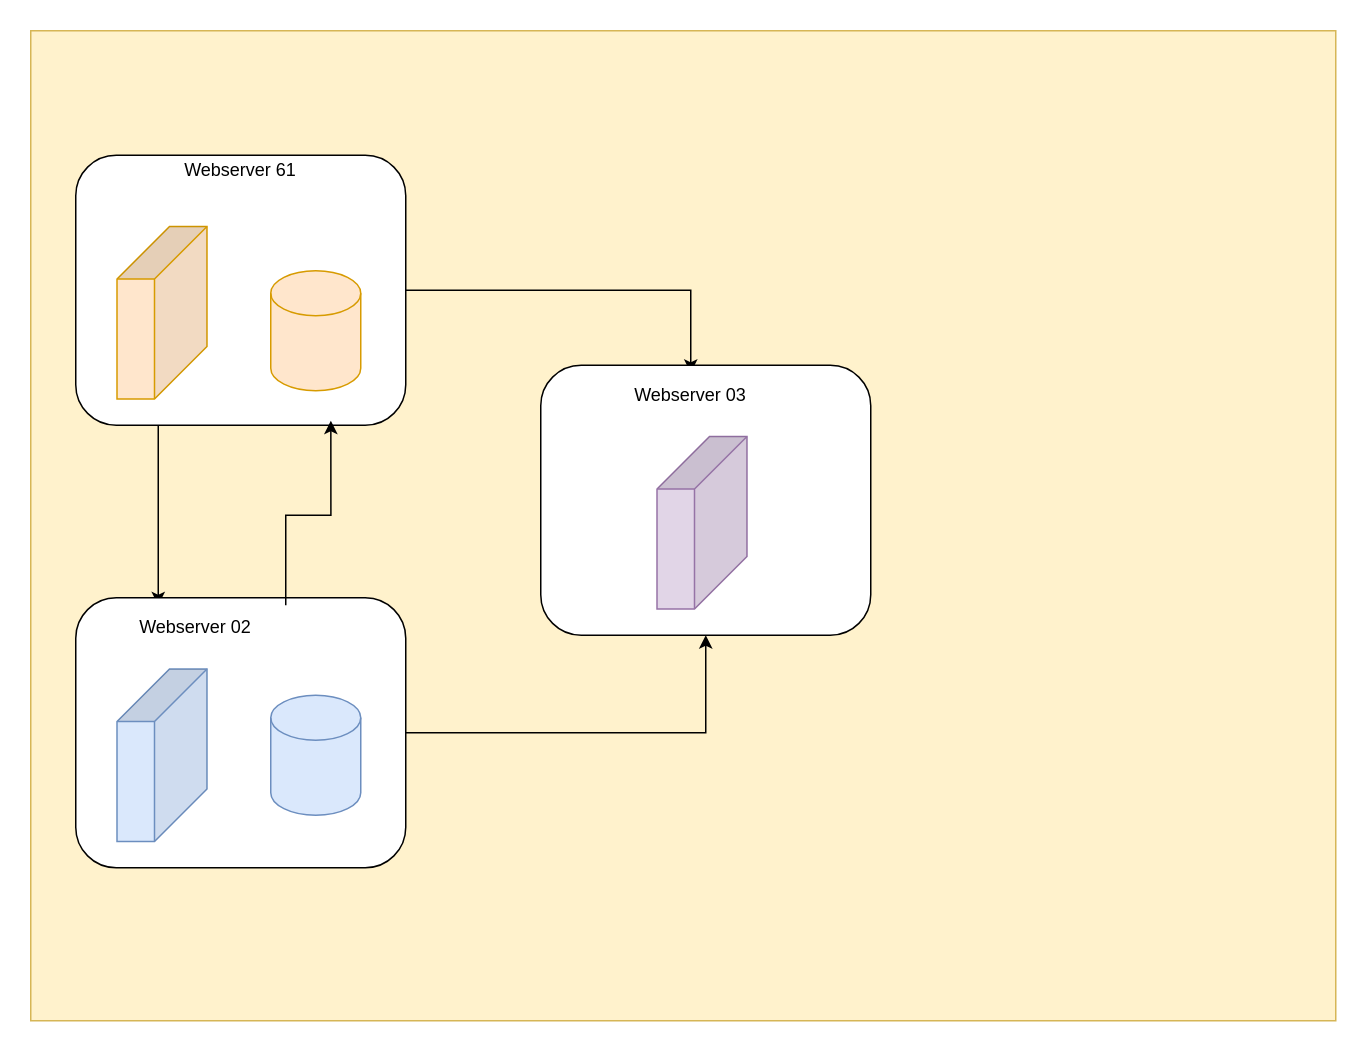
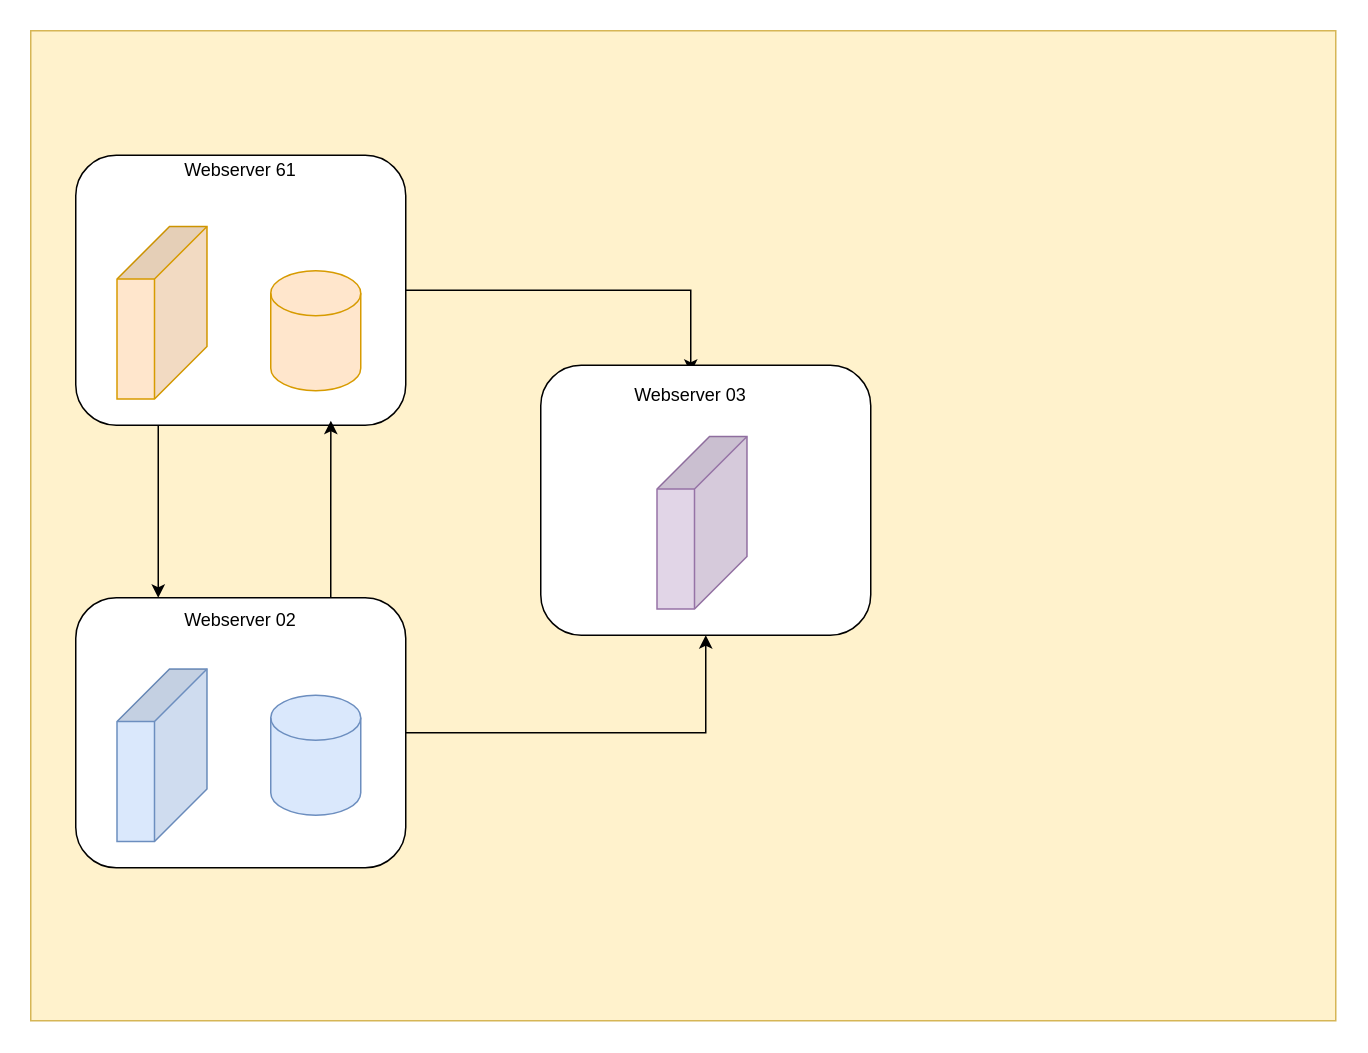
  <mxCell id="0" />
  <mxCell id="1" parent="0" />
  <mxCell id="2" value="" style="rounded=0;whiteSpace=wrap;html=1;fillColor=#fff2cc;strokeColor=#d6b656;" vertex="1" parent="1"><mxGeometry x="20" y="20" width="870" height="660" as="geometry" /></mxCell>
  <mxCell id="3" style="edgeStyle=orthogonalEdgeStyle;rounded=0;orthogonalLoop=1;jettySize=auto;html=1;exitX=0.25;exitY=1;exitDx=0;exitDy=0;" edge="1" parent="1" source="5" target="13"><mxGeometry relative="1" as="geometry"><Array as="points"><mxPoint x="105" y="360" /><mxPoint x="105" y="360" /></Array></mxGeometry></mxCell>
  <mxCell id="4" style="edgeStyle=orthogonalEdgeStyle;rounded=0;orthogonalLoop=1;jettySize=auto;html=1;entryX=0.5;entryY=0;entryDx=0;entryDy=0;" edge="1" parent="1" source="5" target="16"><mxGeometry relative="1" as="geometry" /></mxCell>
  <mxCell id="5" value="" style="rounded=1;whiteSpace=wrap;html=1;" vertex="1" parent="1"><mxGeometry x="50" y="103" width="220" height="180" as="geometry" /></mxCell>
  <mxCell id="6" value="" style="shape=cube;whiteSpace=wrap;html=1;boundedLbl=1;backgroundOutline=1;darkOpacity=0.05;darkOpacity2=0.1;size=35;rotation=90;fillColor=#ffe6cc;strokeColor=#d79b00;" vertex="1" parent="1"><mxGeometry x="50" y="178" width="115" height="60" as="geometry" /></mxCell>
  <mxCell id="7" style="edgeStyle=orthogonalEdgeStyle;rounded=0;orthogonalLoop=1;jettySize=auto;html=1;exitX=1;exitY=0.5;exitDx=0;exitDy=0;entryX=0.5;entryY=1;entryDx=0;entryDy=0;" edge="1" parent="1" source="8" target="14"><mxGeometry relative="1" as="geometry" /></mxCell>
  <mxCell id="8" value="" style="rounded=1;whiteSpace=wrap;html=1;" vertex="1" parent="1"><mxGeometry x="50" y="398" width="220" height="180" as="geometry" /></mxCell>
  <mxCell id="9" value="" style="shape=cube;whiteSpace=wrap;html=1;boundedLbl=1;backgroundOutline=1;darkOpacity=0.05;darkOpacity2=0.1;size=35;rotation=90;fillColor=#dae8fc;strokeColor=#6c8ebf;" vertex="1" parent="1"><mxGeometry x="50" y="473" width="115" height="60" as="geometry" /></mxCell>
  <mxCell id="10" value="" style="shape=cylinder3;whiteSpace=wrap;html=1;boundedLbl=1;backgroundOutline=1;size=15;fillColor=#dae8fc;strokeColor=#6c8ebf;" vertex="1" parent="1"><mxGeometry x="180" y="463" width="60" height="80" as="geometry" /></mxCell>
  <mxCell id="11" value="Webserver 61" style="text;html=1;strokeColor=none;fillColor=none;align=center;verticalAlign=middle;whiteSpace=wrap;rounded=0;" vertex="1" parent="1"><mxGeometry x="100" y="98" width="120" height="30" as="geometry" /></mxCell>
  <mxCell id="12" style="edgeStyle=orthogonalEdgeStyle;rounded=0;orthogonalLoop=1;jettySize=auto;html=1;exitX=1;exitY=0;exitDx=0;exitDy=0;entryX=0.773;entryY=0.983;entryDx=0;entryDy=0;entryPerimeter=0;" edge="1" parent="1" source="13" target="5"><mxGeometry relative="1" as="geometry"><mxPoint x="220" y="290" as="targetPoint" /></mxGeometry></mxCell>
- <mxCell id="13" value="Webserver 02" style="text;html=1;strokeColor=none;fillColor=none;align=center;verticalAlign=middle;whiteSpace=wrap;rounded=0;" vertex="1" parent="1"><mxGeometry x="70" y="403" width="120" height="30" as="geometry" /></mxCell>
+ <mxCell id="13" value="Webserver 02" style="text;html=1;strokeColor=none;fillColor=none;align=center;verticalAlign=middle;whiteSpace=wrap;rounded=0;" vertex="1" parent="1"><mxGeometry x="100" y="398" width="120" height="30" as="geometry" /></mxCell>
  <mxCell id="14" value="" style="rounded=1;whiteSpace=wrap;html=1;" vertex="1" parent="1"><mxGeometry x="360" y="243" width="220" height="180" as="geometry" /></mxCell>
  <mxCell id="15" value="" style="shape=cube;whiteSpace=wrap;html=1;boundedLbl=1;backgroundOutline=1;darkOpacity=0.05;darkOpacity2=0.1;size=35;rotation=90;fillColor=#e1d5e7;strokeColor=#9673a6;" vertex="1" parent="1"><mxGeometry x="410" y="318" width="115" height="60" as="geometry" /></mxCell>
  <mxCell id="16" value="Webserver 03" style="text;html=1;strokeColor=none;fillColor=none;align=center;verticalAlign=middle;whiteSpace=wrap;rounded=0;" vertex="1" parent="1"><mxGeometry x="400" y="248" width="120" height="30" as="geometry" /></mxCell>
  <mxCell id="17" value="" style="shape=cylinder3;whiteSpace=wrap;html=1;boundedLbl=1;backgroundOutline=1;size=15;fillColor=#ffe6cc;strokeColor=#d79b00;" vertex="1" parent="1"><mxGeometry x="180" y="180" width="60" height="80" as="geometry" /></mxCell>
